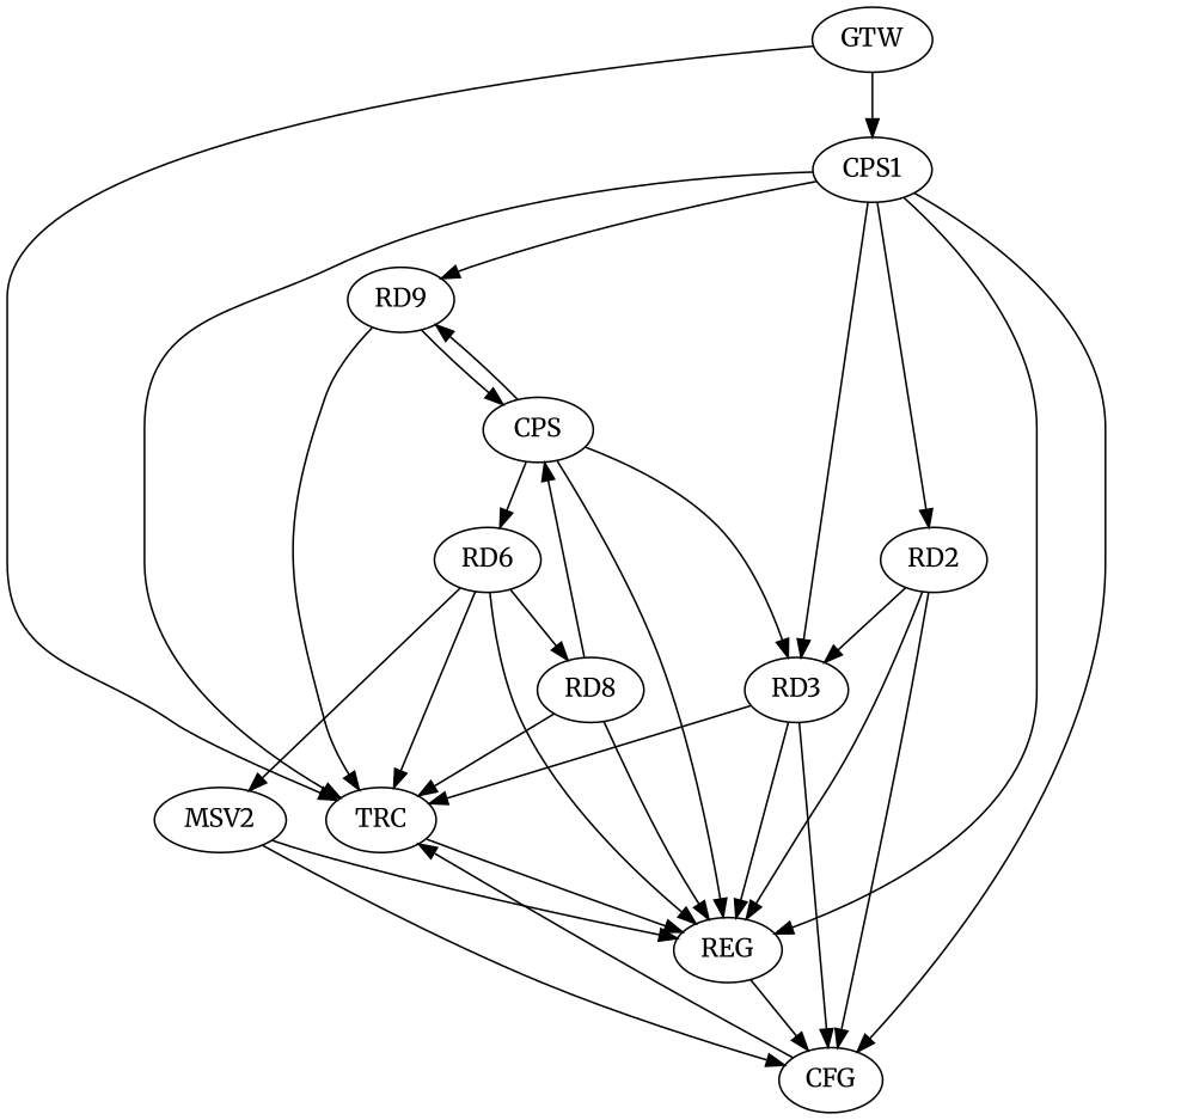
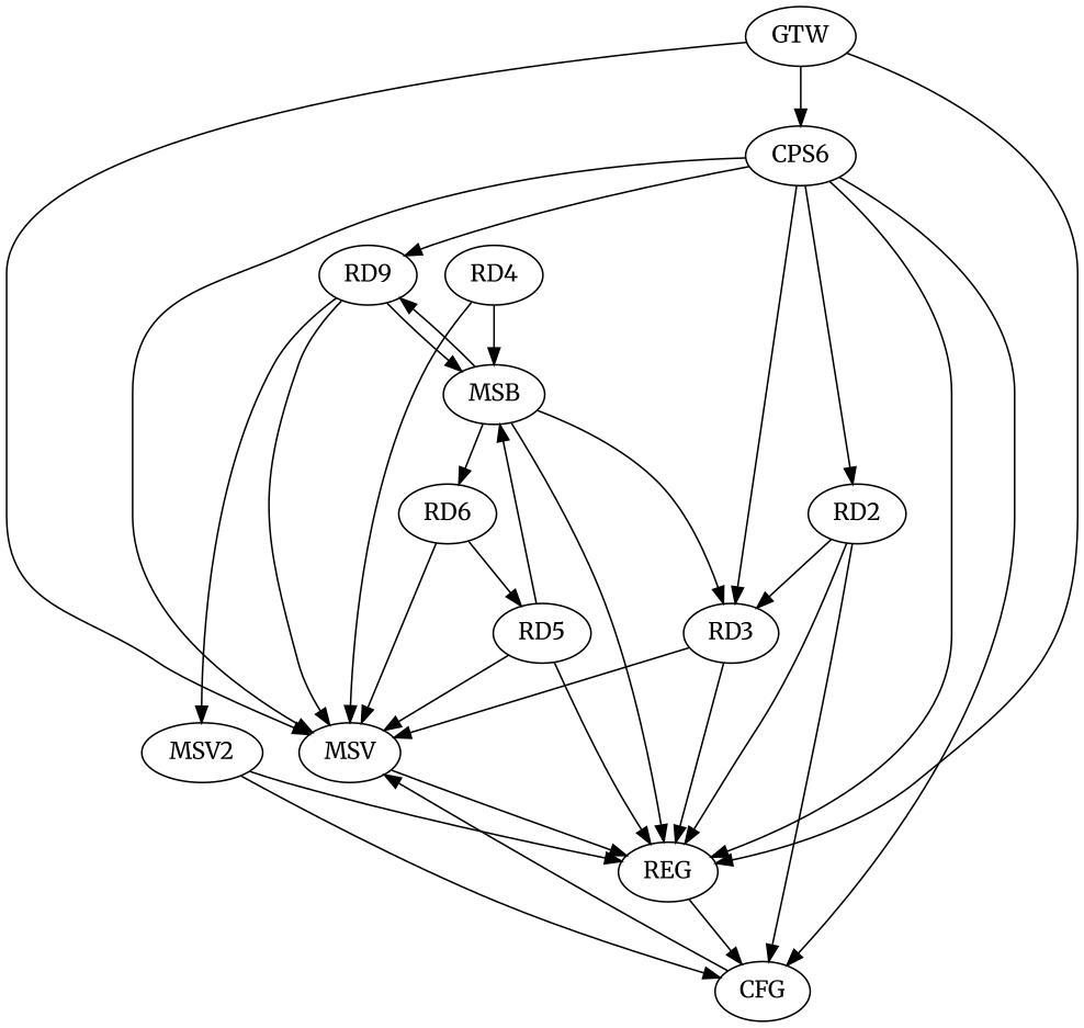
  strict digraph {
    fontname=Merriweather
    node [fontname=Merriweather]
    edge [fontname=Merriweather]
    n1 [label=RD9]
-   n2 [label=CPS]
-   n3 [label=TRC]
+   n2 [label=MSB]
+   n3 [label=MSV]
    n4 [label=REG]
    n5 [label=RD3]
    n6 [label=RD6]
    n7 [label=RD2]
    n8 [label=CFG]
-   n10 [label=RD8]
+   n9 [label=RD4]
+   n10 [label=RD5]
    n11 [label=MSV2]
-   n12 [label=CPS1]
+   n12 [label=CPS6]
    n13 [label=GTW]
    n1 -> n2
    n1 -> n3
    n2 -> n1
    n2 -> n4
    n2 -> n5
    n2 -> n6
    n3 -> n4
    n4 -> n8
    n5 -> n3
    n5 -> n4
-   n5 -> n8
    n6 -> n3
-   n6 -> n4
+   n13 -> n4
    n6 -> n10
-   n6 -> n11
+   n1 -> n11
    n7 -> n4
    n7 -> n5
    n7 -> n8
    n8 -> n3
+   n9 -> n2
+   n9 -> n3
    n10 -> n2
    n10 -> n3
    n10 -> n4
    n11 -> n4
    n11 -> n8
    n12 -> n1
    n12 -> n3
    n12 -> n4
    n12 -> n5
    n12 -> n7
    n12 -> n8
    n13 -> n3
    n13 -> n12
  }
